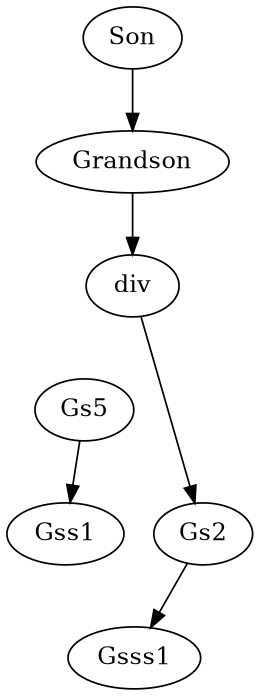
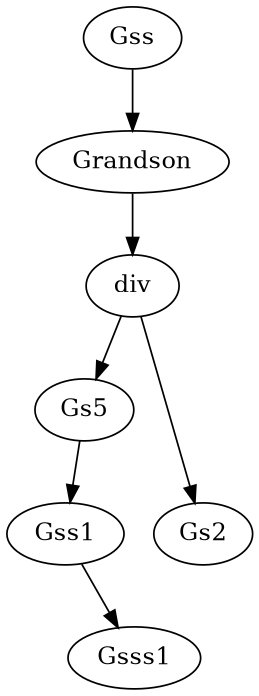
  digraph {
-   Son
+   Son [label=Gss]
    Grandson
    div
    n4 [label=Gs5]
    Gs2
    Gss1
    Gsss1
    Son -> Grandson
    Grandson -> div
+   div -> n4
    div -> Gs2
    n4 -> Gss1
-   Gs2 -> Gsss1
+   Gss1 -> Gsss1
  }
